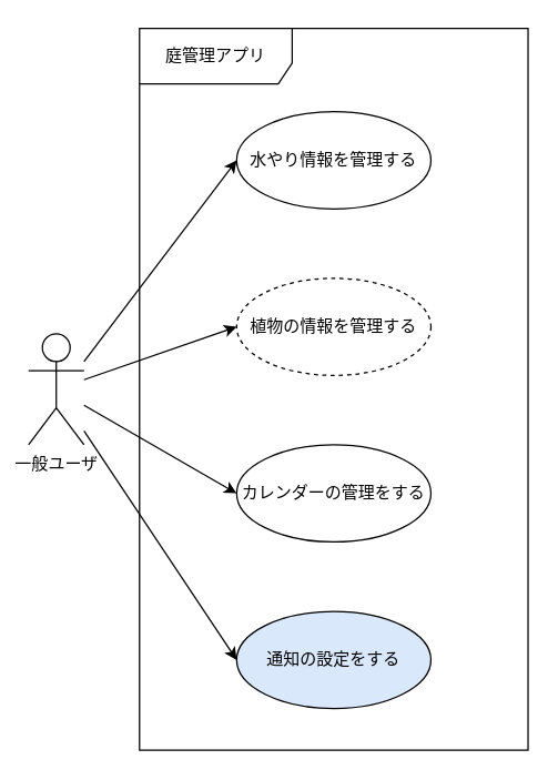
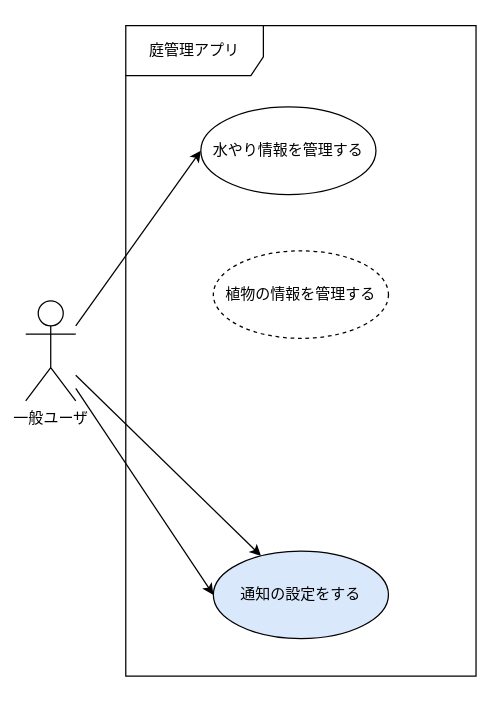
  <mxCell id="0" />
  <mxCell id="1" parent="0" />
  <mxCell id="2" style="rounded=0;orthogonalLoop=1;jettySize=auto;html=1;entryX=0;entryY=0.5;entryDx=0;entryDy=0;" parent="1" target="8" edge="1"><mxGeometry relative="1" as="geometry"><mxPoint x="60" y="260" as="sourcePoint" /></mxGeometry></mxCell>
- <mxCell id="3" style="rounded=0;orthogonalLoop=1;jettySize=auto;html=1;entryX=0;entryY=0.5;entryDx=0;entryDy=0;" parent="1" source="6" target="9" edge="1"><mxGeometry relative="1" as="geometry" /></mxCell>
- <mxCell id="4" style="rounded=0;orthogonalLoop=1;jettySize=auto;html=1;entryX=0;entryY=0.5;entryDx=0;entryDy=0;" parent="1" source="6" target="11" edge="1"><mxGeometry relative="1" as="geometry" /></mxCell>
+ <mxCell id="3" style="rounded=0;orthogonalLoop=1;jettySize=auto;html=1;" parent="1" source="6" target="10" edge="1"><mxGeometry relative="1" as="geometry" /></mxCell>
  <mxCell id="5" style="rounded=0;orthogonalLoop=1;jettySize=auto;html=1;entryX=0;entryY=0.5;entryDx=0;entryDy=0;" parent="1" target="10" edge="1"><mxGeometry relative="1" as="geometry"><mxPoint x="60" y="310" as="sourcePoint" /></mxGeometry></mxCell>
  <mxCell id="6" value="一般ユーザ" style="shape=umlActor;verticalLabelPosition=bottom;verticalAlign=top;html=1;" parent="1" vertex="1"><mxGeometry x="20" y="240" width="40" height="80" as="geometry" /></mxCell>
  <mxCell id="7" value="庭管理アプリ" style="shape=umlFrame;whiteSpace=wrap;html=1;pointerEvents=0;width=110;height=40;" parent="1" vertex="1"><mxGeometry x="100" y="20" width="280" height="520" as="geometry" /></mxCell>
- <mxCell id="8" value="水やり情報を管理する" style="ellipse;whiteSpace=wrap;html=1;" parent="1" vertex="1"><mxGeometry x="170" y="80" width="140" height="70" as="geometry" /></mxCell>
+ <mxCell id="8" value="水やり情報を管理する" style="ellipse;whiteSpace=wrap;html=1;" parent="1" vertex="1"><mxGeometry x="160" y="85" width="140" height="70" as="geometry" /></mxCell>
  <mxCell id="9" value="植物の情報を管理する" style="ellipse;whiteSpace=wrap;html=1;dashed=1;" parent="1" vertex="1"><mxGeometry x="170" y="200" width="140" height="70" as="geometry" /></mxCell>
  <mxCell id="10" value="通知の設定をする" style="ellipse;whiteSpace=wrap;html=1;fillColor=#dae8fc;" parent="1" vertex="1"><mxGeometry x="170" y="440" width="140" height="70" as="geometry" /></mxCell>
- <mxCell id="11" value="カレンダーの管理をする" style="ellipse;whiteSpace=wrap;html=1;" parent="1" vertex="1"><mxGeometry x="170" y="320" width="140" height="70" as="geometry" /></mxCell>
